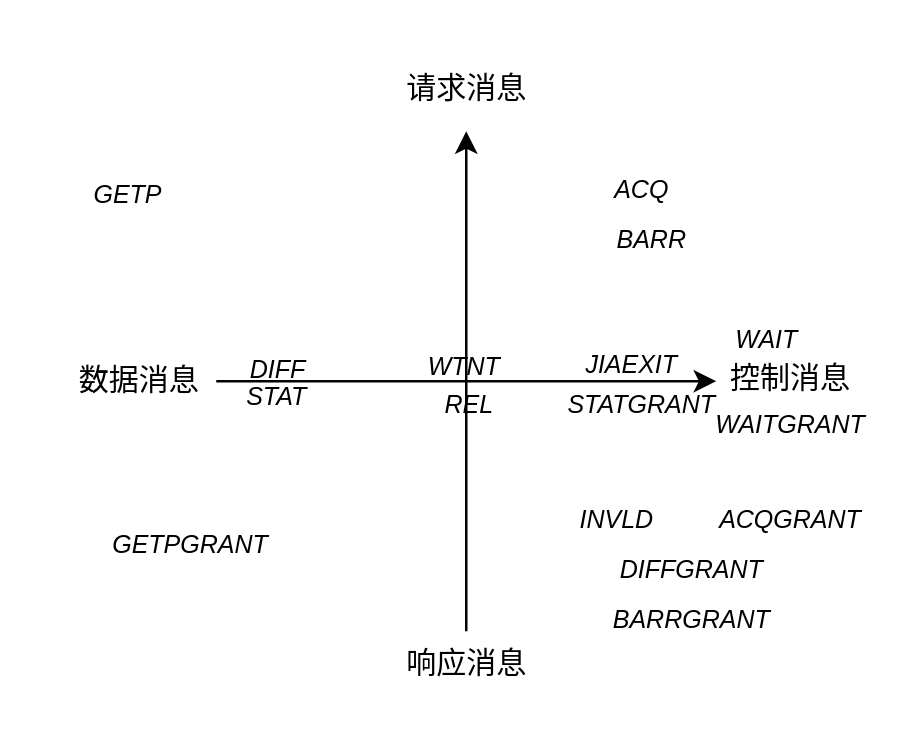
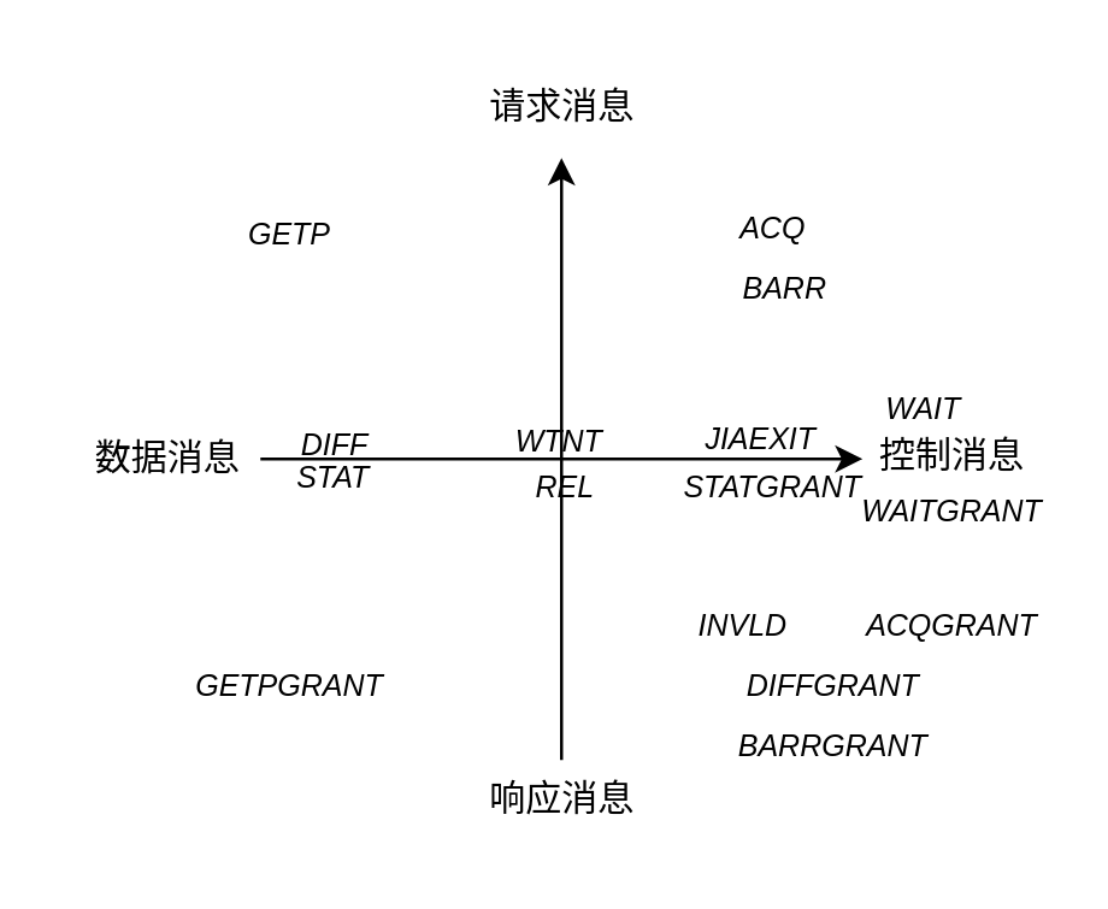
  <mxCell id="0" />
  <mxCell id="1" parent="0" />
  <mxCell id="2" value="" style="endArrow=classic;html=1;rounded=0;" edge="1" parent="1"><mxGeometry width="50" height="50" relative="1" as="geometry"><mxPoint x="86" y="152" as="sourcePoint" /><mxPoint x="286" y="152" as="targetPoint" /></mxGeometry></mxCell>
  <mxCell id="3" value="" style="endArrow=classic;html=1;rounded=0;" edge="1" parent="1"><mxGeometry width="50" height="50" relative="1" as="geometry"><mxPoint x="186" y="252" as="sourcePoint" /><mxPoint x="186" y="52" as="targetPoint" /></mxGeometry></mxCell>
  <mxCell id="4" value="控制消息" style="text;html=1;align=center;verticalAlign=middle;whiteSpace=wrap;rounded=0;" vertex="1" parent="1"><mxGeometry x="286" y="136" width="60" height="30" as="geometry" /></mxCell>
  <mxCell id="5" value="数据消息" style="text;html=1;align=center;verticalAlign=middle;resizable=0;points=[];autosize=1;strokeColor=none;fillColor=none;" vertex="1" parent="1"><mxGeometry x="20" y="137" width="70" height="30" as="geometry" /></mxCell>
  <mxCell id="6" value="请求消息" style="text;html=1;align=center;verticalAlign=middle;resizable=0;points=[];autosize=1;strokeColor=none;fillColor=none;" vertex="1" parent="1"><mxGeometry x="151" y="20" width="70" height="30" as="geometry" /></mxCell>
  <mxCell id="7" value="响应消息" style="text;html=1;align=center;verticalAlign=middle;resizable=0;points=[];autosize=1;strokeColor=none;fillColor=none;" vertex="1" parent="1"><mxGeometry x="151" y="250" width="70" height="30" as="geometry" /></mxCell>
- <mxCell id="8" value="&lt;i&gt;&lt;font style=&quot;font-size: 10px;&quot;&gt;GETP&lt;/font&gt;&lt;/i&gt;" style="text;html=1;align=center;verticalAlign=middle;whiteSpace=wrap;rounded=0;" vertex="1" parent="1"><mxGeometry x="21" y="62" width="60" height="30" as="geometry" /></mxCell>
- <mxCell id="9" value="&lt;i&gt;&lt;font style=&quot;font-size: 10px;&quot;&gt;GETPGRANT&lt;/font&gt;&lt;/i&gt;" style="text;html=1;align=center;verticalAlign=middle;whiteSpace=wrap;rounded=0;" vertex="1" parent="1"><mxGeometry x="46" y="202" width="60" height="30" as="geometry" /></mxCell>
+ <mxCell id="8" value="&lt;i&gt;&lt;font style=&quot;font-size: 10px;&quot;&gt;GETP&lt;/font&gt;&lt;/i&gt;" style="text;html=1;align=center;verticalAlign=middle;whiteSpace=wrap;rounded=0;" vertex="1" parent="1"><mxGeometry x="66" y="62" width="60" height="30" as="geometry" /></mxCell>
+ <mxCell id="9" value="&lt;i&gt;&lt;font style=&quot;font-size: 10px;&quot;&gt;GETPGRANT&lt;/font&gt;&lt;/i&gt;" style="text;html=1;align=center;verticalAlign=middle;whiteSpace=wrap;rounded=0;" vertex="1" parent="1"><mxGeometry x="66" y="212" width="60" height="30" as="geometry" /></mxCell>
  <mxCell id="10" value="&lt;i&gt;&lt;font style=&quot;font-size: 10px;&quot;&gt;DIFF&lt;/font&gt;&lt;/i&gt;" style="text;html=1;align=center;verticalAlign=middle;whiteSpace=wrap;rounded=0;" vertex="1" parent="1"><mxGeometry x="81" y="132" width="60" height="30" as="geometry" /></mxCell>
  <mxCell id="11" value="&lt;i&gt;&lt;font style=&quot;font-size: 10px;&quot;&gt;DIFFGRANT&lt;/font&gt;&lt;/i&gt;" style="text;html=1;align=center;verticalAlign=middle;resizable=0;points=[];autosize=1;strokeColor=none;fillColor=none;" vertex="1" parent="1"><mxGeometry x="236" y="212" width="80" height="30" as="geometry" /></mxCell>
  <mxCell id="12" value="&lt;i&gt;&lt;font style=&quot;font-size: 10px;&quot;&gt;ACQ&lt;/font&gt;&lt;/i&gt;" style="text;html=1;align=center;verticalAlign=middle;resizable=0;points=[];autosize=1;strokeColor=none;fillColor=none;" vertex="1" parent="1"><mxGeometry x="231" y="60" width="50" height="30" as="geometry" /></mxCell>
  <mxCell id="13" value="&lt;i&gt;&lt;font style=&quot;font-size: 10px;&quot;&gt;INVLD&lt;/font&gt;&lt;/i&gt;" style="text;html=1;align=center;verticalAlign=middle;resizable=0;points=[];autosize=1;strokeColor=none;fillColor=none;" vertex="1" parent="1"><mxGeometry x="221" y="192" width="50" height="30" as="geometry" /></mxCell>
  <mxCell id="14" value="&lt;i&gt;&lt;font style=&quot;font-size: 10px;&quot;&gt;ACQGRANT&lt;/font&gt;&lt;/i&gt;" style="text;html=1;align=center;verticalAlign=middle;whiteSpace=wrap;rounded=0;" vertex="1" parent="1"><mxGeometry x="286" y="192" width="60" height="30" as="geometry" /></mxCell>
  <mxCell id="15" value="&lt;i&gt;&lt;font style=&quot;font-size: 10px;&quot;&gt;BARR&lt;/font&gt;&lt;/i&gt;" style="text;html=1;align=center;verticalAlign=middle;resizable=0;points=[];autosize=1;strokeColor=none;fillColor=none;" vertex="1" parent="1"><mxGeometry x="235" y="80" width="50" height="30" as="geometry" /></mxCell>
  <mxCell id="16" value="&lt;i&gt;&lt;font style=&quot;font-size: 10px;&quot;&gt;JIAEXIT&lt;/font&gt;&lt;/i&gt;" style="text;html=1;align=center;verticalAlign=middle;resizable=0;points=[];autosize=1;strokeColor=none;fillColor=none;" vertex="1" parent="1"><mxGeometry x="222" y="130" width="60" height="30" as="geometry" /></mxCell>
  <mxCell id="17" value="&lt;i&gt;&lt;font style=&quot;font-size: 10px;&quot;&gt;BARRGRANT&lt;/font&gt;&lt;/i&gt;" style="text;html=1;align=center;verticalAlign=middle;resizable=0;points=[];autosize=1;strokeColor=none;fillColor=none;" vertex="1" parent="1"><mxGeometry x="231" y="232" width="90" height="30" as="geometry" /></mxCell>
  <mxCell id="18" value="&lt;i&gt;&lt;font style=&quot;font-size: 10px;&quot;&gt;WTNT&lt;/font&gt;&lt;/i&gt;" style="text;html=1;align=center;verticalAlign=middle;resizable=0;points=[];autosize=1;strokeColor=none;fillColor=none;" vertex="1" parent="1"><mxGeometry x="160" y="131" width="50" height="30" as="geometry" /></mxCell>
  <mxCell id="19" value="&lt;i&gt;&lt;font style=&quot;font-size: 10px;&quot;&gt;REL&lt;/font&gt;&lt;/i&gt;" style="text;html=1;align=center;verticalAlign=middle;resizable=0;points=[];autosize=1;strokeColor=none;fillColor=none;" vertex="1" parent="1"><mxGeometry x="167" y="146" width="40" height="30" as="geometry" /></mxCell>
  <mxCell id="20" value="&lt;font style=&quot;font-size: 10px;&quot;&gt;&lt;i&gt;STAT&lt;/i&gt;&lt;/font&gt;" style="text;html=1;align=center;verticalAlign=middle;resizable=0;points=[];autosize=1;strokeColor=none;fillColor=none;" vertex="1" parent="1"><mxGeometry x="85" y="143" width="50" height="30" as="geometry" /></mxCell>
  <mxCell id="21" value="&lt;i&gt;&lt;font style=&quot;font-size: 10px;&quot;&gt;STATGRANT&lt;/font&gt;&lt;/i&gt;" style="text;html=1;align=center;verticalAlign=middle;resizable=0;points=[];autosize=1;strokeColor=none;fillColor=none;" vertex="1" parent="1"><mxGeometry x="216" y="146" width="80" height="30" as="geometry" /></mxCell>
  <mxCell id="22" value="&lt;i&gt;&lt;font style=&quot;font-size: 10px;&quot;&gt;WAIT&lt;/font&gt;&lt;/i&gt;" style="text;html=1;align=center;verticalAlign=middle;resizable=0;points=[];autosize=1;strokeColor=none;fillColor=none;" vertex="1" parent="1"><mxGeometry x="281" y="120" width="50" height="30" as="geometry" /></mxCell>
  <mxCell id="23" value="&lt;i&gt;&lt;font style=&quot;font-size: 10px;&quot;&gt;WAITGRANT&lt;/font&gt;&lt;/i&gt;" style="text;html=1;align=center;verticalAlign=middle;whiteSpace=wrap;rounded=0;" vertex="1" parent="1"><mxGeometry x="286" y="154" width="60" height="30" as="geometry" /></mxCell>
